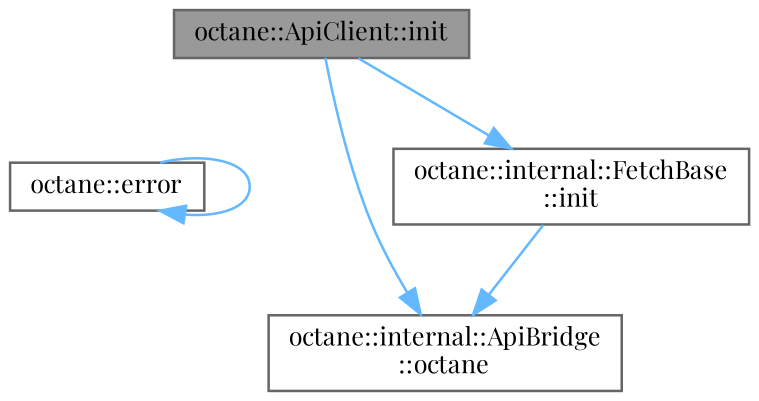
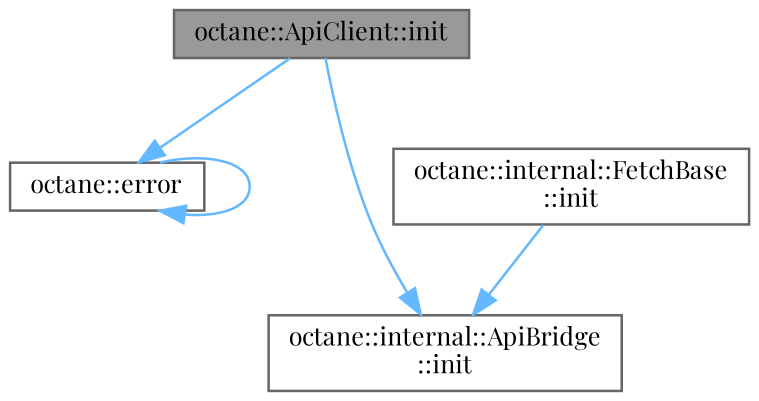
  digraph {
    fontname="Playfair Display"
    rankdir=TB
    node [color=grey40 fillcolor=white fontname="Playfair Display" fontsize=10 shape=box style=filled]
    edge [color=steelblue1 fontname="Playfair Display" fontsize=10 labelfontname=Helvetica labelfontsize=10 style=solid]
    n1 [color=gray40 fillcolor=grey60 fontcolor=black height=0.2 label="octane::ApiClient::init" width=0.4]
    n2 [height=0.2 label="octane::error" width=0.4]
-   n3 [height=0.2 label="octane::internal::ApiBridge\l::octane" width=0.4]
+   n3 [height=0.2 label="octane::internal::ApiBridge\l::init" width=0.4]
    n4 [height=0.2 label="octane::internal::FetchBase\l::init" width=0.4]
-   n1 -> n4
+   n1 -> n2
    n1 -> n3
    n2 -> n2
    n4 -> n3
  }
